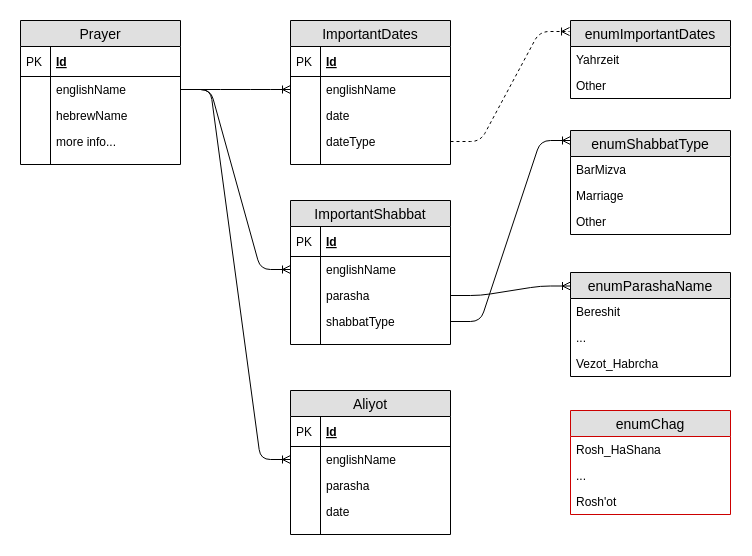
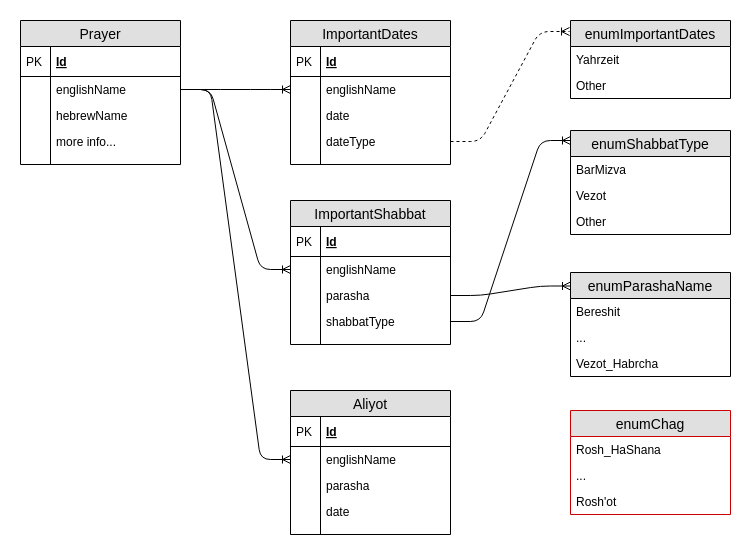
  <mxCell id="0" />
  <mxCell id="1" parent="0" />
  <mxCell id="2" value="Prayer" style="swimlane;fontStyle=0;childLayout=stackLayout;horizontal=1;startSize=26;fillColor=#e0e0e0;horizontalStack=0;resizeParent=1;resizeParentMax=0;resizeLast=0;collapsible=1;marginBottom=0;swimlaneFillColor=#ffffff;align=center;fontSize=14;" vertex="1" parent="1"><mxGeometry x="20" y="20" width="160" height="144" as="geometry" /></mxCell>
  <mxCell id="3" value="Id" style="shape=partialRectangle;top=0;left=0;right=0;bottom=1;align=left;verticalAlign=middle;fillColor=none;spacingLeft=34;spacingRight=4;overflow=hidden;rotatable=0;points=[[0,0.5],[1,0.5]];portConstraint=eastwest;dropTarget=0;fontStyle=5;fontSize=12;" vertex="1" parent="2"><mxGeometry y="26" width="160" height="30" as="geometry" /></mxCell>
  <mxCell id="4" value="PK" style="shape=partialRectangle;top=0;left=0;bottom=0;fillColor=none;align=left;verticalAlign=middle;spacingLeft=4;spacingRight=4;overflow=hidden;rotatable=0;points=[];portConstraint=eastwest;part=1;fontSize=12;" vertex="1" connectable="0" parent="3"><mxGeometry width="30" height="30" as="geometry" /></mxCell>
  <mxCell id="5" value="englishName&#10;" style="shape=partialRectangle;top=0;left=0;right=0;bottom=0;align=left;verticalAlign=top;fillColor=none;spacingLeft=34;spacingRight=4;overflow=hidden;rotatable=0;points=[[0,0.5],[1,0.5]];portConstraint=eastwest;dropTarget=0;fontSize=12;" vertex="1" parent="2"><mxGeometry y="56" width="160" height="26" as="geometry" /></mxCell>
  <mxCell id="6" value="" style="shape=partialRectangle;top=0;left=0;bottom=0;fillColor=none;align=left;verticalAlign=top;spacingLeft=4;spacingRight=4;overflow=hidden;rotatable=0;points=[];portConstraint=eastwest;part=1;fontSize=12;" vertex="1" connectable="0" parent="5"><mxGeometry width="30" height="26" as="geometry" /></mxCell>
  <mxCell id="7" value="hebrewName" style="shape=partialRectangle;top=0;left=0;right=0;bottom=0;align=left;verticalAlign=top;fillColor=none;spacingLeft=34;spacingRight=4;overflow=hidden;rotatable=0;points=[[0,0.5],[1,0.5]];portConstraint=eastwest;dropTarget=0;fontSize=12;" vertex="1" parent="2"><mxGeometry y="82" width="160" height="26" as="geometry" /></mxCell>
  <mxCell id="8" value="" style="shape=partialRectangle;top=0;left=0;bottom=0;fillColor=none;align=left;verticalAlign=top;spacingLeft=4;spacingRight=4;overflow=hidden;rotatable=0;points=[];portConstraint=eastwest;part=1;fontSize=12;" vertex="1" connectable="0" parent="7"><mxGeometry width="30" height="26" as="geometry" /></mxCell>
  <mxCell id="9" value="more info..." style="shape=partialRectangle;top=0;left=0;right=0;bottom=0;align=left;verticalAlign=top;fillColor=none;spacingLeft=34;spacingRight=4;overflow=hidden;rotatable=0;points=[[0,0.5],[1,0.5]];portConstraint=eastwest;dropTarget=0;fontSize=12;" vertex="1" parent="2"><mxGeometry y="108" width="160" height="26" as="geometry" /></mxCell>
  <mxCell id="10" value="" style="shape=partialRectangle;top=0;left=0;bottom=0;fillColor=none;align=left;verticalAlign=top;spacingLeft=4;spacingRight=4;overflow=hidden;rotatable=0;points=[];portConstraint=eastwest;part=1;fontSize=12;" vertex="1" connectable="0" parent="9"><mxGeometry width="30" height="26" as="geometry" /></mxCell>
  <mxCell id="11" value="" style="shape=partialRectangle;top=0;left=0;right=0;bottom=0;align=left;verticalAlign=top;fillColor=none;spacingLeft=34;spacingRight=4;overflow=hidden;rotatable=0;points=[[0,0.5],[1,0.5]];portConstraint=eastwest;dropTarget=0;fontSize=12;" vertex="1" parent="2"><mxGeometry y="134" width="160" height="10" as="geometry" /></mxCell>
  <mxCell id="12" value="" style="shape=partialRectangle;top=0;left=0;bottom=0;fillColor=none;align=left;verticalAlign=top;spacingLeft=4;spacingRight=4;overflow=hidden;rotatable=0;points=[];portConstraint=eastwest;part=1;fontSize=12;" vertex="1" connectable="0" parent="11"><mxGeometry width="30" height="10" as="geometry" /></mxCell>
  <mxCell id="13" value="ImportantDates" style="swimlane;fontStyle=0;childLayout=stackLayout;horizontal=1;startSize=26;fillColor=#e0e0e0;horizontalStack=0;resizeParent=1;resizeParentMax=0;resizeLast=0;collapsible=1;marginBottom=0;swimlaneFillColor=#ffffff;align=center;fontSize=14;" vertex="1" parent="1"><mxGeometry x="290" y="20" width="160" height="144" as="geometry" /></mxCell>
  <mxCell id="14" value="Id" style="shape=partialRectangle;top=0;left=0;right=0;bottom=1;align=left;verticalAlign=middle;fillColor=none;spacingLeft=34;spacingRight=4;overflow=hidden;rotatable=0;points=[[0,0.5],[1,0.5]];portConstraint=eastwest;dropTarget=0;fontStyle=5;fontSize=12;" vertex="1" parent="13"><mxGeometry y="26" width="160" height="30" as="geometry" /></mxCell>
  <mxCell id="15" value="PK" style="shape=partialRectangle;top=0;left=0;bottom=0;fillColor=none;align=left;verticalAlign=middle;spacingLeft=4;spacingRight=4;overflow=hidden;rotatable=0;points=[];portConstraint=eastwest;part=1;fontSize=12;" vertex="1" connectable="0" parent="14"><mxGeometry width="30" height="30" as="geometry" /></mxCell>
  <mxCell id="16" value="englishName" style="shape=partialRectangle;top=0;left=0;right=0;bottom=0;align=left;verticalAlign=top;fillColor=none;spacingLeft=34;spacingRight=4;overflow=hidden;rotatable=0;points=[[0,0.5],[1,0.5]];portConstraint=eastwest;dropTarget=0;fontSize=12;" vertex="1" parent="13"><mxGeometry y="56" width="160" height="26" as="geometry" /></mxCell>
  <mxCell id="17" value="" style="shape=partialRectangle;top=0;left=0;bottom=0;fillColor=none;align=left;verticalAlign=top;spacingLeft=4;spacingRight=4;overflow=hidden;rotatable=0;points=[];portConstraint=eastwest;part=1;fontSize=12;" vertex="1" connectable="0" parent="16"><mxGeometry width="30" height="26" as="geometry" /></mxCell>
  <mxCell id="18" value="date" style="shape=partialRectangle;top=0;left=0;right=0;bottom=0;align=left;verticalAlign=top;fillColor=none;spacingLeft=34;spacingRight=4;overflow=hidden;rotatable=0;points=[[0,0.5],[1,0.5]];portConstraint=eastwest;dropTarget=0;fontSize=12;" vertex="1" parent="13"><mxGeometry y="82" width="160" height="26" as="geometry" /></mxCell>
  <mxCell id="19" value="" style="shape=partialRectangle;top=0;left=0;bottom=0;fillColor=none;align=left;verticalAlign=top;spacingLeft=4;spacingRight=4;overflow=hidden;rotatable=0;points=[];portConstraint=eastwest;part=1;fontSize=12;" vertex="1" connectable="0" parent="18"><mxGeometry width="30" height="26" as="geometry" /></mxCell>
  <mxCell id="20" value="dateType" style="shape=partialRectangle;top=0;left=0;right=0;bottom=0;align=left;verticalAlign=top;fillColor=none;spacingLeft=34;spacingRight=4;overflow=hidden;rotatable=0;points=[[0,0.5],[1,0.5]];portConstraint=eastwest;dropTarget=0;fontSize=12;" vertex="1" parent="13"><mxGeometry y="108" width="160" height="26" as="geometry" /></mxCell>
  <mxCell id="21" value="" style="shape=partialRectangle;top=0;left=0;bottom=0;fillColor=none;align=left;verticalAlign=top;spacingLeft=4;spacingRight=4;overflow=hidden;rotatable=0;points=[];portConstraint=eastwest;part=1;fontSize=12;" vertex="1" connectable="0" parent="20"><mxGeometry width="30" height="26" as="geometry" /></mxCell>
  <mxCell id="22" value="" style="shape=partialRectangle;top=0;left=0;right=0;bottom=0;align=left;verticalAlign=top;fillColor=none;spacingLeft=34;spacingRight=4;overflow=hidden;rotatable=0;points=[[0,0.5],[1,0.5]];portConstraint=eastwest;dropTarget=0;fontSize=12;" vertex="1" parent="13"><mxGeometry y="134" width="160" height="10" as="geometry" /></mxCell>
  <mxCell id="23" value="" style="shape=partialRectangle;top=0;left=0;bottom=0;fillColor=none;align=left;verticalAlign=top;spacingLeft=4;spacingRight=4;overflow=hidden;rotatable=0;points=[];portConstraint=eastwest;part=1;fontSize=12;" vertex="1" connectable="0" parent="22"><mxGeometry width="30" height="10" as="geometry" /></mxCell>
  <mxCell id="24" value="" style="edgeStyle=entityRelationEdgeStyle;fontSize=12;html=1;endArrow=ERoneToMany;" edge="1" parent="1" source="5" target="16"><mxGeometry width="100" height="100" relative="1" as="geometry"><mxPoint x="20" y="290" as="sourcePoint" /><mxPoint x="120" y="190" as="targetPoint" /></mxGeometry></mxCell>
  <mxCell id="25" value="enumImportantDates" style="swimlane;fontStyle=0;childLayout=stackLayout;horizontal=1;startSize=26;fillColor=#e0e0e0;horizontalStack=0;resizeParent=1;resizeParentMax=0;resizeLast=0;collapsible=1;marginBottom=0;swimlaneFillColor=#ffffff;align=center;fontSize=14;" vertex="1" parent="1"><mxGeometry x="570" y="20" width="160" height="78" as="geometry" /></mxCell>
  <mxCell id="26" value="Yahrzeit" style="text;strokeColor=none;fillColor=none;spacingLeft=4;spacingRight=4;overflow=hidden;rotatable=0;points=[[0,0.5],[1,0.5]];portConstraint=eastwest;fontSize=12;" vertex="1" parent="25"><mxGeometry y="26" width="160" height="26" as="geometry" /></mxCell>
  <mxCell id="27" value="Other" style="text;strokeColor=none;fillColor=none;spacingLeft=4;spacingRight=4;overflow=hidden;rotatable=0;points=[[0,0.5],[1,0.5]];portConstraint=eastwest;fontSize=12;" vertex="1" parent="25"><mxGeometry y="52" width="160" height="26" as="geometry" /></mxCell>
  <mxCell id="28" value="" style="edgeStyle=entityRelationEdgeStyle;fontSize=12;html=1;endArrow=ERoneToMany;entryX=-0.006;entryY=0.141;entryDx=0;entryDy=0;entryPerimeter=0;dashed=1;" edge="1" parent="1" source="20" target="25"><mxGeometry width="100" height="100" relative="1" as="geometry"><mxPoint x="20" y="290" as="sourcePoint" /><mxPoint x="120" y="190" as="targetPoint" /></mxGeometry></mxCell>
  <mxCell id="29" value="ImportantShabbat" style="swimlane;fontStyle=0;childLayout=stackLayout;horizontal=1;startSize=26;fillColor=#e0e0e0;horizontalStack=0;resizeParent=1;resizeParentMax=0;resizeLast=0;collapsible=1;marginBottom=0;swimlaneFillColor=#ffffff;align=center;fontSize=14;" vertex="1" parent="1"><mxGeometry x="290" y="200" width="160" height="144" as="geometry" /></mxCell>
  <mxCell id="30" value="Id" style="shape=partialRectangle;top=0;left=0;right=0;bottom=1;align=left;verticalAlign=middle;fillColor=none;spacingLeft=34;spacingRight=4;overflow=hidden;rotatable=0;points=[[0,0.5],[1,0.5]];portConstraint=eastwest;dropTarget=0;fontStyle=5;fontSize=12;" vertex="1" parent="29"><mxGeometry y="26" width="160" height="30" as="geometry" /></mxCell>
  <mxCell id="31" value="PK" style="shape=partialRectangle;top=0;left=0;bottom=0;fillColor=none;align=left;verticalAlign=middle;spacingLeft=4;spacingRight=4;overflow=hidden;rotatable=0;points=[];portConstraint=eastwest;part=1;fontSize=12;" vertex="1" connectable="0" parent="30"><mxGeometry width="30" height="30" as="geometry" /></mxCell>
  <mxCell id="32" value="englishName" style="shape=partialRectangle;top=0;left=0;right=0;bottom=0;align=left;verticalAlign=top;fillColor=none;spacingLeft=34;spacingRight=4;overflow=hidden;rotatable=0;points=[[0,0.5],[1,0.5]];portConstraint=eastwest;dropTarget=0;fontSize=12;" vertex="1" parent="29"><mxGeometry y="56" width="160" height="26" as="geometry" /></mxCell>
  <mxCell id="33" value="" style="shape=partialRectangle;top=0;left=0;bottom=0;fillColor=none;align=left;verticalAlign=top;spacingLeft=4;spacingRight=4;overflow=hidden;rotatable=0;points=[];portConstraint=eastwest;part=1;fontSize=12;" vertex="1" connectable="0" parent="32"><mxGeometry width="30" height="26" as="geometry" /></mxCell>
  <mxCell id="34" value="parasha" style="shape=partialRectangle;top=0;left=0;right=0;bottom=0;align=left;verticalAlign=top;fillColor=none;spacingLeft=34;spacingRight=4;overflow=hidden;rotatable=0;points=[[0,0.5],[1,0.5]];portConstraint=eastwest;dropTarget=0;fontSize=12;" vertex="1" parent="29"><mxGeometry y="82" width="160" height="26" as="geometry" /></mxCell>
  <mxCell id="35" value="" style="shape=partialRectangle;top=0;left=0;bottom=0;fillColor=none;align=left;verticalAlign=top;spacingLeft=4;spacingRight=4;overflow=hidden;rotatable=0;points=[];portConstraint=eastwest;part=1;fontSize=12;" vertex="1" connectable="0" parent="34"><mxGeometry width="30" height="26" as="geometry" /></mxCell>
  <mxCell id="36" value="shabbatType" style="shape=partialRectangle;top=0;left=0;right=0;bottom=0;align=left;verticalAlign=top;fillColor=none;spacingLeft=34;spacingRight=4;overflow=hidden;rotatable=0;points=[[0,0.5],[1,0.5]];portConstraint=eastwest;dropTarget=0;fontSize=12;" vertex="1" parent="29"><mxGeometry y="108" width="160" height="26" as="geometry" /></mxCell>
  <mxCell id="37" value="" style="shape=partialRectangle;top=0;left=0;bottom=0;fillColor=none;align=left;verticalAlign=top;spacingLeft=4;spacingRight=4;overflow=hidden;rotatable=0;points=[];portConstraint=eastwest;part=1;fontSize=12;" vertex="1" connectable="0" parent="36"><mxGeometry width="30" height="26" as="geometry" /></mxCell>
  <mxCell id="38" value="" style="shape=partialRectangle;top=0;left=0;right=0;bottom=0;align=left;verticalAlign=top;fillColor=none;spacingLeft=34;spacingRight=4;overflow=hidden;rotatable=0;points=[[0,0.5],[1,0.5]];portConstraint=eastwest;dropTarget=0;fontSize=12;" vertex="1" parent="29"><mxGeometry y="134" width="160" height="10" as="geometry" /></mxCell>
  <mxCell id="39" value="" style="shape=partialRectangle;top=0;left=0;bottom=0;fillColor=none;align=left;verticalAlign=top;spacingLeft=4;spacingRight=4;overflow=hidden;rotatable=0;points=[];portConstraint=eastwest;part=1;fontSize=12;" vertex="1" connectable="0" parent="38"><mxGeometry width="30" height="10" as="geometry" /></mxCell>
  <mxCell id="40" value="enumShabbatType" style="swimlane;fontStyle=0;childLayout=stackLayout;horizontal=1;startSize=26;fillColor=#e0e0e0;horizontalStack=0;resizeParent=1;resizeParentMax=0;resizeLast=0;collapsible=1;marginBottom=0;swimlaneFillColor=#ffffff;align=center;fontSize=14;labelPadding=0;" vertex="1" parent="1"><mxGeometry x="570" y="130" width="160" height="104" as="geometry"><mxRectangle x="570" y="130" width="150" height="26" as="alternateBounds" /></mxGeometry></mxCell>
  <mxCell id="41" value="BarMizva" style="text;strokeColor=none;fillColor=none;spacingLeft=4;spacingRight=4;overflow=hidden;rotatable=0;points=[[0,0.5],[1,0.5]];portConstraint=eastwest;fontSize=12;" vertex="1" parent="40"><mxGeometry y="26" width="160" height="26" as="geometry" /></mxCell>
- <mxCell id="42" value="Marriage" style="text;strokeColor=none;fillColor=none;spacingLeft=4;spacingRight=4;overflow=hidden;rotatable=0;points=[[0,0.5],[1,0.5]];portConstraint=eastwest;fontSize=12;" vertex="1" parent="40"><mxGeometry y="52" width="160" height="26" as="geometry" /></mxCell>
+ <mxCell id="42" value="Vezot" style="text;strokeColor=none;fillColor=none;spacingLeft=4;spacingRight=4;overflow=hidden;rotatable=0;points=[[0,0.5],[1,0.5]];portConstraint=eastwest;fontSize=12;" vertex="1" parent="40"><mxGeometry y="52" width="160" height="26" as="geometry" /></mxCell>
  <mxCell id="43" value="Other" style="text;strokeColor=none;fillColor=none;spacingLeft=4;spacingRight=4;overflow=hidden;rotatable=0;points=[[0,0.5],[1,0.5]];portConstraint=eastwest;fontSize=12;" vertex="1" parent="40"><mxGeometry y="78" width="160" height="26" as="geometry" /></mxCell>
  <mxCell id="44" value="" style="edgeStyle=entityRelationEdgeStyle;fontSize=12;html=1;endArrow=ERoneToMany;" edge="1" parent="1" source="5" target="32"><mxGeometry width="100" height="100" relative="1" as="geometry"><mxPoint x="190" y="99" as="sourcePoint" /><mxPoint x="300" y="99" as="targetPoint" /></mxGeometry></mxCell>
  <mxCell id="45" value="" style="edgeStyle=entityRelationEdgeStyle;fontSize=12;html=1;endArrow=ERoneToMany;entryX=-0.006;entryY=0.141;entryDx=0;entryDy=0;entryPerimeter=0;" edge="1" parent="1" source="36"><mxGeometry width="100" height="100" relative="1" as="geometry"><mxPoint x="451" y="250" as="sourcePoint" /><mxPoint x="570" y="140" as="targetPoint" /></mxGeometry></mxCell>
  <mxCell id="46" value="enumParashaName" style="swimlane;fontStyle=0;childLayout=stackLayout;horizontal=1;startSize=26;fillColor=#e0e0e0;horizontalStack=0;resizeParent=1;resizeParentMax=0;resizeLast=0;collapsible=1;marginBottom=0;swimlaneFillColor=#ffffff;align=center;fontSize=14;labelPadding=0;" vertex="1" parent="1"><mxGeometry x="570" y="272" width="160" height="104" as="geometry"><mxRectangle x="570" y="130" width="150" height="26" as="alternateBounds" /></mxGeometry></mxCell>
  <mxCell id="47" value="Bereshit" style="text;strokeColor=none;fillColor=none;spacingLeft=4;spacingRight=4;overflow=hidden;rotatable=0;points=[[0,0.5],[1,0.5]];portConstraint=eastwest;fontSize=12;" vertex="1" parent="46"><mxGeometry y="26" width="160" height="26" as="geometry" /></mxCell>
  <mxCell id="48" value="..." style="text;strokeColor=none;fillColor=none;spacingLeft=4;spacingRight=4;overflow=hidden;rotatable=0;points=[[0,0.5],[1,0.5]];portConstraint=eastwest;fontSize=12;" vertex="1" parent="46"><mxGeometry y="52" width="160" height="26" as="geometry" /></mxCell>
  <mxCell id="49" value="Vezot_Habrcha" style="text;strokeColor=none;fillColor=none;spacingLeft=4;spacingRight=4;overflow=hidden;rotatable=0;points=[[0,0.5],[1,0.5]];portConstraint=eastwest;fontSize=12;" vertex="1" parent="46"><mxGeometry y="78" width="160" height="26" as="geometry" /></mxCell>
  <mxCell id="50" value="" style="edgeStyle=entityRelationEdgeStyle;fontSize=12;html=1;endArrow=ERoneToMany;entryX=-0.006;entryY=0.141;entryDx=0;entryDy=0;entryPerimeter=0;" edge="1" parent="1" source="34"><mxGeometry width="100" height="100" relative="1" as="geometry"><mxPoint x="450" y="466.5" as="sourcePoint" /><mxPoint x="570" y="285.5" as="targetPoint" /></mxGeometry></mxCell>
  <mxCell id="51" value="Aliyot" style="swimlane;fontStyle=0;childLayout=stackLayout;horizontal=1;startSize=26;fillColor=#e0e0e0;horizontalStack=0;resizeParent=1;resizeParentMax=0;resizeLast=0;collapsible=1;marginBottom=0;swimlaneFillColor=#ffffff;align=center;fontSize=14;" vertex="1" parent="1"><mxGeometry x="290" y="390" width="160" height="144" as="geometry" /></mxCell>
  <mxCell id="52" value="Id" style="shape=partialRectangle;top=0;left=0;right=0;bottom=1;align=left;verticalAlign=middle;fillColor=none;spacingLeft=34;spacingRight=4;overflow=hidden;rotatable=0;points=[[0,0.5],[1,0.5]];portConstraint=eastwest;dropTarget=0;fontStyle=5;fontSize=12;" vertex="1" parent="51"><mxGeometry y="26" width="160" height="30" as="geometry" /></mxCell>
  <mxCell id="53" value="PK" style="shape=partialRectangle;top=0;left=0;bottom=0;fillColor=none;align=left;verticalAlign=middle;spacingLeft=4;spacingRight=4;overflow=hidden;rotatable=0;points=[];portConstraint=eastwest;part=1;fontSize=12;" vertex="1" connectable="0" parent="52"><mxGeometry width="30" height="30" as="geometry" /></mxCell>
  <mxCell id="54" value="englishName" style="shape=partialRectangle;top=0;left=0;right=0;bottom=0;align=left;verticalAlign=top;fillColor=none;spacingLeft=34;spacingRight=4;overflow=hidden;rotatable=0;points=[[0,0.5],[1,0.5]];portConstraint=eastwest;dropTarget=0;fontSize=12;" vertex="1" parent="51"><mxGeometry y="56" width="160" height="26" as="geometry" /></mxCell>
  <mxCell id="55" value="" style="shape=partialRectangle;top=0;left=0;bottom=0;fillColor=none;align=left;verticalAlign=top;spacingLeft=4;spacingRight=4;overflow=hidden;rotatable=0;points=[];portConstraint=eastwest;part=1;fontSize=12;" vertex="1" connectable="0" parent="54"><mxGeometry width="30" height="26" as="geometry" /></mxCell>
  <mxCell id="56" value="parasha" style="shape=partialRectangle;top=0;left=0;right=0;bottom=0;align=left;verticalAlign=top;fillColor=none;spacingLeft=34;spacingRight=4;overflow=hidden;rotatable=0;points=[[0,0.5],[1,0.5]];portConstraint=eastwest;dropTarget=0;fontSize=12;" vertex="1" parent="51"><mxGeometry y="82" width="160" height="26" as="geometry" /></mxCell>
  <mxCell id="57" value="" style="shape=partialRectangle;top=0;left=0;bottom=0;fillColor=none;align=left;verticalAlign=top;spacingLeft=4;spacingRight=4;overflow=hidden;rotatable=0;points=[];portConstraint=eastwest;part=1;fontSize=12;" vertex="1" connectable="0" parent="56"><mxGeometry width="30" height="26" as="geometry" /></mxCell>
  <mxCell id="58" value="date" style="shape=partialRectangle;top=0;left=0;right=0;bottom=0;align=left;verticalAlign=top;fillColor=none;spacingLeft=34;spacingRight=4;overflow=hidden;rotatable=0;points=[[0,0.5],[1,0.5]];portConstraint=eastwest;dropTarget=0;fontSize=12;" vertex="1" parent="51"><mxGeometry y="108" width="160" height="26" as="geometry" /></mxCell>
  <mxCell id="59" value="" style="shape=partialRectangle;top=0;left=0;bottom=0;fillColor=none;align=left;verticalAlign=top;spacingLeft=4;spacingRight=4;overflow=hidden;rotatable=0;points=[];portConstraint=eastwest;part=1;fontSize=12;" vertex="1" connectable="0" parent="58"><mxGeometry width="30" height="26" as="geometry" /></mxCell>
  <mxCell id="60" value="" style="shape=partialRectangle;top=0;left=0;right=0;bottom=0;align=left;verticalAlign=top;fillColor=none;spacingLeft=34;spacingRight=4;overflow=hidden;rotatable=0;points=[[0,0.5],[1,0.5]];portConstraint=eastwest;dropTarget=0;fontSize=12;" vertex="1" parent="51"><mxGeometry y="134" width="160" height="10" as="geometry" /></mxCell>
  <mxCell id="61" value="" style="shape=partialRectangle;top=0;left=0;bottom=0;fillColor=none;align=left;verticalAlign=top;spacingLeft=4;spacingRight=4;overflow=hidden;rotatable=0;points=[];portConstraint=eastwest;part=1;fontSize=12;" vertex="1" connectable="0" parent="60"><mxGeometry width="30" height="10" as="geometry" /></mxCell>
  <mxCell id="62" value="" style="edgeStyle=entityRelationEdgeStyle;fontSize=12;html=1;endArrow=ERoneToMany;" edge="1" parent="1" source="5" target="54"><mxGeometry width="100" height="100" relative="1" as="geometry"><mxPoint x="190" y="99" as="sourcePoint" /><mxPoint x="300" y="279" as="targetPoint" /></mxGeometry></mxCell>
  <mxCell id="63" value="enumChag" style="swimlane;fontStyle=0;childLayout=stackLayout;horizontal=1;startSize=26;fillColor=#e0e0e0;horizontalStack=0;resizeParent=1;resizeParentMax=0;resizeLast=0;collapsible=1;marginBottom=0;swimlaneFillColor=#ffffff;align=center;fontSize=14;labelPadding=0;strokeColor=#CC0000;" vertex="1" parent="1"><mxGeometry x="570" y="410" width="160" height="104" as="geometry"><mxRectangle x="570" y="130" width="150" height="26" as="alternateBounds" /></mxGeometry></mxCell>
  <mxCell id="64" value="Rosh_HaShana" style="text;strokeColor=none;fillColor=none;spacingLeft=4;spacingRight=4;overflow=hidden;rotatable=0;points=[[0,0.5],[1,0.5]];portConstraint=eastwest;fontSize=12;" vertex="1" parent="63"><mxGeometry y="26" width="160" height="26" as="geometry" /></mxCell>
  <mxCell id="65" value="..." style="text;strokeColor=none;fillColor=none;spacingLeft=4;spacingRight=4;overflow=hidden;rotatable=0;points=[[0,0.5],[1,0.5]];portConstraint=eastwest;fontSize=12;" vertex="1" parent="63"><mxGeometry y="52" width="160" height="26" as="geometry" /></mxCell>
  <mxCell id="66" value="Rosh'ot" style="text;strokeColor=none;fillColor=none;spacingLeft=4;spacingRight=4;overflow=hidden;rotatable=0;points=[[0,0.5],[1,0.5]];portConstraint=eastwest;fontSize=12;" vertex="1" parent="63"><mxGeometry y="78" width="160" height="26" as="geometry" /></mxCell>
